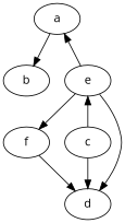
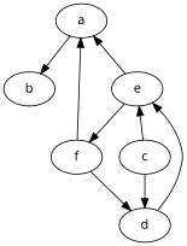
  digraph {
    fontname="Open Sans"
    node [fontname="Open Sans"]
    edge [fontname="Open Sans"]
    a
    b
    e
    f
    c
    d
    a -> b
    a -> e [dir=back]
+   a -> f [dir=back]
    e -> f
    e -> c [dir=back]
-   e -> d
+   d -> e
    f -> d
    c -> d
  }
